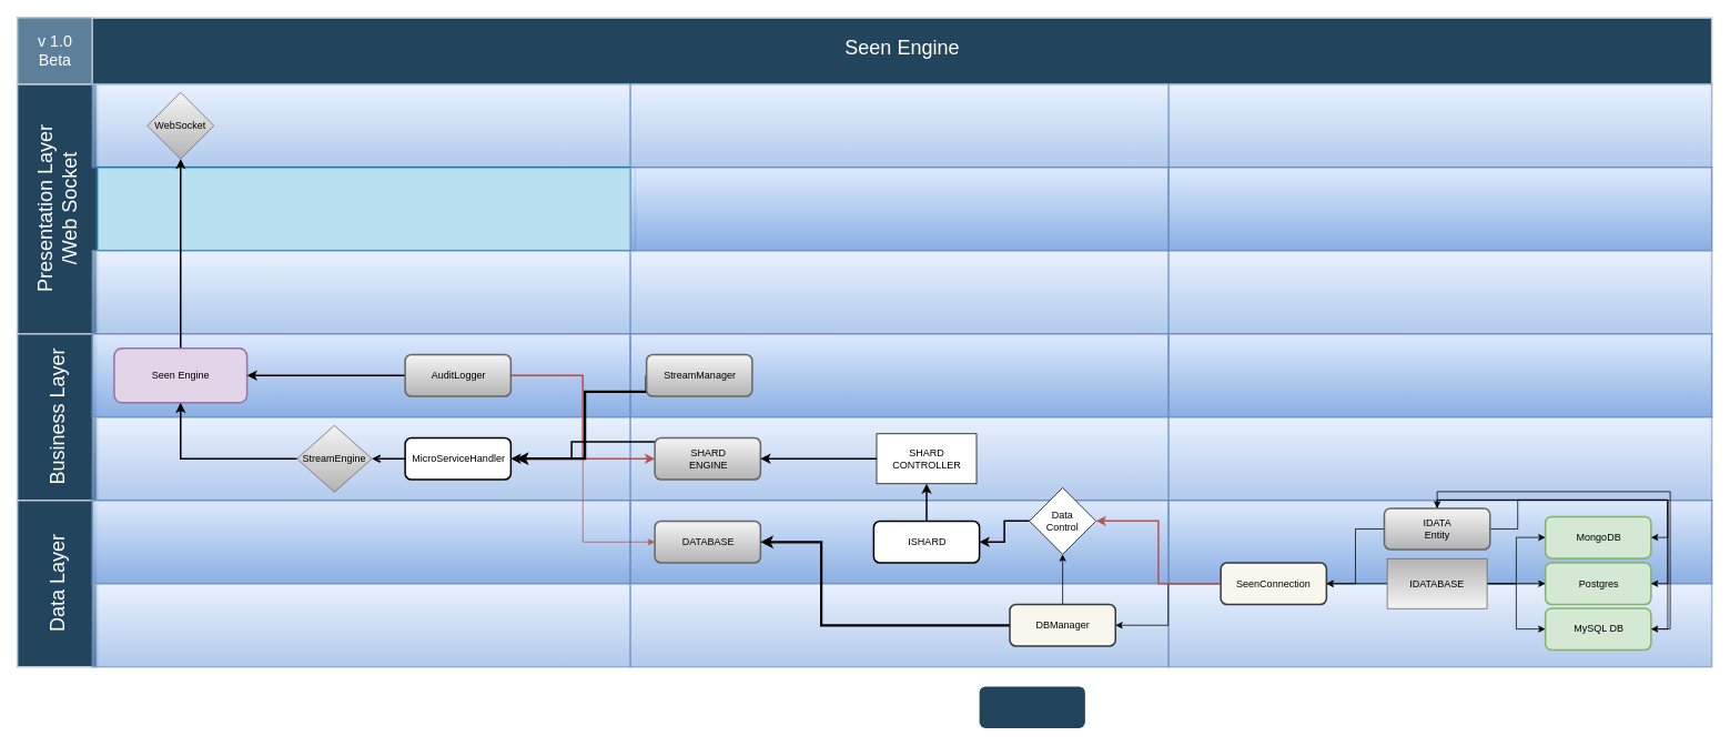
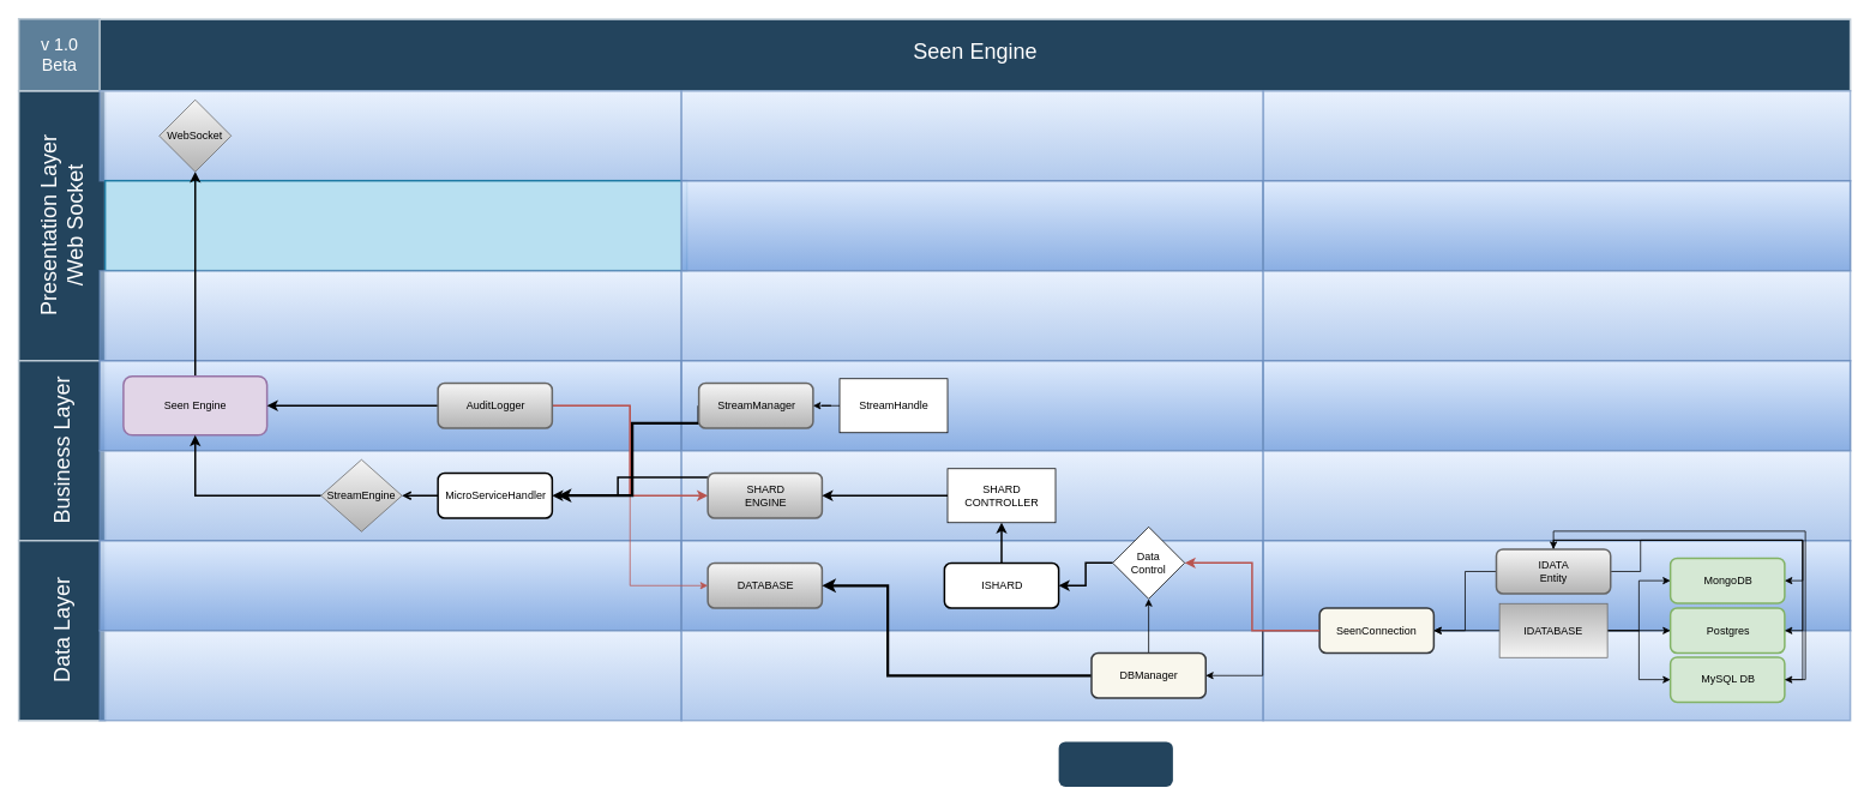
  <mxCell id="0" />
  <mxCell id="1" parent="0" />
  <mxCell id="2" value="Seen Engine&lt;br&gt;" style="strokeColor=#BAC8D3;fillColor=#23445D;fontSize=24;strokeWidth=2;fontFamily=Helvetica;html=1;fontColor=#FFFFFF;fontStyle=0;spacingBottom=8;spacingRight=0;spacingLeft=83;" parent="1" vertex="1"><mxGeometry x="26" y="21" width="2030" height="79.5" as="geometry" /></mxCell>
  <mxCell id="3" value="Presentation Layer&lt;br&gt;/Web Socket" style="strokeColor=#BAC8D3;fillColor=#23445D;fontSize=24;strokeWidth=2;horizontal=0;fontFamily=Helvetica;html=1;fontColor=#FFFFFF;fontStyle=0" parent="1" vertex="1"><mxGeometry x="20" y="100.5" width="96" height="300" as="geometry" /></mxCell>
  <mxCell id="4" value="v 1.0&lt;br&gt;Beta" style="strokeColor=#BAC8D3;fillColor=#5d7f99;fontSize=19;strokeWidth=2;fontFamily=Helvetica;html=1;labelBackgroundColor=none;fontColor=#FFFFFF;" parent="1" vertex="1"><mxGeometry x="20" y="20.5" width="90" height="80" as="geometry" /></mxCell>
  <mxCell id="5" value="Business Layer" style="strokeColor=#BAC8D3;fillColor=#23445D;fontSize=24;strokeWidth=2;horizontal=0;fontFamily=Helvetica;html=1;fontColor=#FFFFFF;fontStyle=0" parent="1" vertex="1"><mxGeometry x="20" y="400.5" width="96" height="200" as="geometry" /></mxCell>
  <mxCell id="6" value="Data Layer" style="strokeColor=#BAC8D3;fillColor=#23445D;fontSize=24;strokeWidth=2;horizontal=0;fontFamily=Helvetica;html=1;fontColor=#FFFFFF;fontStyle=0" parent="1" vertex="1"><mxGeometry x="20" y="600.5" width="96" height="200" as="geometry" /></mxCell>
  <mxCell id="7" value="" style="strokeColor=#6c8ebf;fillColor=#dae8fc;fontSize=18;strokeWidth=2;fontFamily=Helvetica;html=1;opacity=60;gradientColor=#7ea6e0;" parent="1" vertex="1"><mxGeometry x="110" y="100.5" width="646.667" height="100" as="geometry" /></mxCell>
  <mxCell id="8" value="" style="fillColor=#b1ddf0;fontSize=18;strokeWidth=2;fontFamily=Helvetica;html=1;opacity=90;strokeColor=#10739e;" parent="1" vertex="1"><mxGeometry x="116" y="200.4" width="646.667" height="100" as="geometry" /></mxCell>
  <mxCell id="9" value="" style="strokeColor=#6c8ebf;fillColor=#dae8fc;fontSize=18;strokeWidth=2;fontFamily=Helvetica;html=1;opacity=60;gradientColor=#7ea6e0;" parent="1" vertex="1"><mxGeometry x="110" y="300.5" width="646.667" height="100" as="geometry" /></mxCell>
  <mxCell id="10" value="" style="fillColor=#dae8fc;fontSize=18;strokeWidth=2;fontFamily=Helvetica;html=1;opacity=90;gradientColor=#7ea6e0;strokeColor=#6c8ebf;" parent="1" vertex="1"><mxGeometry x="110" y="400.5" width="646.667" height="100" as="geometry" /></mxCell>
  <mxCell id="11" value="" style="strokeColor=#6c8ebf;fillColor=#dae8fc;fontSize=18;strokeWidth=2;fontFamily=Helvetica;html=1;opacity=60;gradientColor=#7ea6e0;" parent="1" vertex="1"><mxGeometry x="110" y="500.5" width="646.667" height="100" as="geometry" /></mxCell>
  <mxCell id="12" value="" style="fillColor=#dae8fc;fontSize=18;strokeWidth=2;fontFamily=Helvetica;html=1;opacity=90;gradientColor=#7ea6e0;strokeColor=#6c8ebf;" parent="1" vertex="1"><mxGeometry x="110" y="600.5" width="646.667" height="100" as="geometry" /></mxCell>
  <mxCell id="13" value="" style="strokeColor=#6c8ebf;fillColor=#dae8fc;fontSize=18;strokeWidth=2;fontFamily=Helvetica;html=1;opacity=60;gradientColor=#7ea6e0;" parent="1" vertex="1"><mxGeometry x="110" y="700.5" width="646.667" height="100" as="geometry" /></mxCell>
  <mxCell id="14" value="" style="strokeColor=#6c8ebf;fillColor=#dae8fc;fontSize=18;strokeWidth=2;fontFamily=Helvetica;html=1;opacity=60;gradientColor=#7ea6e0;" parent="1" vertex="1"><mxGeometry x="756.667" y="100.5" width="647" height="100" as="geometry" /></mxCell>
  <mxCell id="15" value="" style="fillColor=#dae8fc;fontSize=18;strokeWidth=2;fontFamily=Helvetica;html=1;opacity=90;gradientColor=#7ea6e0;strokeColor=#6c8ebf;" parent="1" vertex="1"><mxGeometry x="756.667" y="200.5" width="646.667" height="100" as="geometry" /></mxCell>
  <mxCell id="16" value="" style="strokeColor=#6c8ebf;fillColor=#dae8fc;fontSize=18;strokeWidth=2;fontFamily=Helvetica;html=1;opacity=60;gradientColor=#7ea6e0;" parent="1" vertex="1"><mxGeometry x="756.667" y="300.5" width="646.667" height="100" as="geometry" /></mxCell>
  <mxCell id="17" value="" style="fillColor=#dae8fc;fontSize=18;strokeWidth=2;fontFamily=Helvetica;html=1;opacity=90;gradientColor=#7ea6e0;strokeColor=#6c8ebf;" parent="1" vertex="1"><mxGeometry x="756.667" y="400.5" width="646.667" height="100" as="geometry" /></mxCell>
  <mxCell id="18" value="" style="strokeColor=#6c8ebf;fillColor=#dae8fc;fontSize=18;strokeWidth=2;fontFamily=Helvetica;html=1;opacity=60;gradientColor=#7ea6e0;" parent="1" vertex="1"><mxGeometry x="756.667" y="500.5" width="646.667" height="100" as="geometry" /></mxCell>
  <mxCell id="19" value="" style="fillColor=#dae8fc;fontSize=18;strokeWidth=2;fontFamily=Helvetica;html=1;opacity=90;gradientColor=#7ea6e0;strokeColor=#6c8ebf;" parent="1" vertex="1"><mxGeometry x="756.667" y="600.5" width="646.667" height="100" as="geometry" /></mxCell>
  <mxCell id="20" value="" style="strokeColor=#6c8ebf;fillColor=#dae8fc;fontSize=18;strokeWidth=2;fontFamily=Helvetica;html=1;opacity=60;fontStyle=4;gradientColor=#7ea6e0;" parent="1" vertex="1"><mxGeometry x="756.667" y="700.5" width="646.667" height="100" as="geometry" /></mxCell>
  <mxCell id="21" value="" style="strokeColor=#6c8ebf;fillColor=#dae8fc;fontSize=18;strokeWidth=2;fontFamily=Helvetica;html=1;opacity=60;gradientColor=#7ea6e0;" parent="1" vertex="1"><mxGeometry x="1403.33" y="100.5" width="652.67" height="100" as="geometry" /></mxCell>
  <mxCell id="22" value="" style="fillColor=#dae8fc;fontSize=18;strokeWidth=2;fontFamily=Helvetica;html=1;opacity=90;gradientColor=#7ea6e0;strokeColor=#6c8ebf;" parent="1" vertex="1"><mxGeometry x="1403.33" y="200.5" width="652.67" height="100" as="geometry" /></mxCell>
  <mxCell id="23" value="" style="strokeColor=#6c8ebf;fillColor=#dae8fc;fontSize=18;strokeWidth=2;fontFamily=Helvetica;html=1;opacity=60;gradientColor=#7ea6e0;" parent="1" vertex="1"><mxGeometry x="1403.33" y="300.5" width="652.67" height="100" as="geometry" /></mxCell>
  <mxCell id="24" value="" style="fillColor=#dae8fc;fontSize=18;strokeWidth=2;fontFamily=Helvetica;html=1;opacity=90;gradientColor=#7ea6e0;strokeColor=#6c8ebf;" parent="1" vertex="1"><mxGeometry x="1403.33" y="400.5" width="652.67" height="100" as="geometry" /></mxCell>
  <mxCell id="25" value="" style="strokeColor=#6c8ebf;fillColor=#dae8fc;fontSize=18;strokeWidth=2;fontFamily=Helvetica;html=1;opacity=60;gradientColor=#7ea6e0;" parent="1" vertex="1"><mxGeometry x="1403.33" y="500.5" width="652.67" height="100" as="geometry" /></mxCell>
  <mxCell id="26" value="" style="fillColor=#dae8fc;fontSize=18;strokeWidth=2;fontFamily=Helvetica;html=1;opacity=90;gradientColor=#7ea6e0;strokeColor=#6c8ebf;" parent="1" vertex="1"><mxGeometry x="1403.33" y="600.5" width="652.67" height="100" as="geometry" /></mxCell>
  <mxCell id="27" value="" style="strokeColor=#6c8ebf;fillColor=#dae8fc;fontSize=18;strokeWidth=2;fontFamily=Helvetica;html=1;opacity=60;fontStyle=4;gradientColor=#7ea6e0;" parent="1" vertex="1"><mxGeometry x="1403.33" y="700.5" width="652.67" height="100" as="geometry" /></mxCell>
  <mxCell id="28" style="edgeStyle=orthogonalEdgeStyle;rounded=0;orthogonalLoop=1;jettySize=auto;html=1;entryX=0.5;entryY=1;entryDx=0;entryDy=0;strokeWidth=2;" edge="1" parent="1" source="29" target="50"><mxGeometry relative="1" as="geometry" /></mxCell>
  <mxCell id="29" value="Seen Engine" style="rounded=1;fillColor=#e1d5e7;strokeColor=#9673a6;strokeWidth=2;fontFamily=Helvetica;html=1;" parent="1" vertex="1"><mxGeometry x="136.39" y="417.75" width="159.61" height="65.5" as="geometry" /></mxCell>
  <mxCell id="30" value="DATABASE" style="rounded=1;fillColor=#f5f5f5;strokeColor=#666666;strokeWidth=2;fontFamily=Helvetica;html=1;gradientColor=#b3b3b3;" parent="1" vertex="1"><mxGeometry x="786.005" y="625.5" width="127" height="50" as="geometry" /></mxCell>
  <mxCell id="31" style="edgeStyle=orthogonalEdgeStyle;rounded=0;orthogonalLoop=1;jettySize=auto;html=1;entryX=1;entryY=0.5;entryDx=0;entryDy=0;strokeWidth=2;endArrow=open;" edge="1" parent="1" source="32" target="52"><mxGeometry relative="1" as="geometry" /></mxCell>
  <mxCell id="32" value="MicroServiceHandler" style="rounded=1;strokeWidth=2;fontFamily=Helvetica;html=1;" parent="1" vertex="1"><mxGeometry x="486.005" y="525.5" width="127" height="50" as="geometry" /></mxCell>
  <mxCell id="33" style="edgeStyle=orthogonalEdgeStyle;rounded=0;orthogonalLoop=1;jettySize=auto;html=1;entryX=1;entryY=0.5;entryDx=0;entryDy=0;strokeWidth=2;" edge="1" parent="1" source="36" target="29"><mxGeometry relative="1" as="geometry" /></mxCell>
  <mxCell id="34" style="edgeStyle=orthogonalEdgeStyle;rounded=0;orthogonalLoop=1;jettySize=auto;html=1;entryX=0;entryY=0.5;entryDx=0;entryDy=0;strokeWidth=2;fillColor=#f8cecc;gradientColor=#ea6b66;strokeColor=#b85450;" edge="1" parent="1" source="36" target="41"><mxGeometry relative="1" as="geometry" /></mxCell>
  <mxCell id="35" style="edgeStyle=orthogonalEdgeStyle;rounded=0;orthogonalLoop=1;jettySize=auto;html=1;entryX=0;entryY=0.5;entryDx=0;entryDy=0;fillColor=#f8cecc;gradientColor=#ea6b66;strokeColor=#b85450;" edge="1" parent="1" source="36" target="30"><mxGeometry relative="1" as="geometry" /></mxCell>
  <mxCell id="36" value="AuditLogger" style="rounded=1;fillColor=#f5f5f5;strokeColor=#666666;strokeWidth=2;fontFamily=Helvetica;html=1;gradientColor=#b3b3b3;" parent="1" vertex="1"><mxGeometry x="486.005" y="425.5" width="127" height="50" as="geometry" /></mxCell>
  <mxCell id="37" style="edgeStyle=orthogonalEdgeStyle;rounded=0;orthogonalLoop=1;jettySize=auto;html=1;entryX=0.5;entryY=0;entryDx=0;entryDy=0;strokeWidth=3;exitX=0.5;exitY=0;exitDx=0;exitDy=0;" edge="1" parent="1" source="30" target="30"><mxGeometry relative="1" as="geometry" /></mxCell>
  <mxCell id="38" style="edgeStyle=orthogonalEdgeStyle;rounded=0;orthogonalLoop=1;jettySize=auto;html=1;entryX=1;entryY=0.5;entryDx=0;entryDy=0;strokeWidth=3;" edge="1" parent="1" source="54" target="30"><mxGeometry relative="1" as="geometry"><Array as="points"><mxPoint x="986" y="751" /><mxPoint x="986" y="651" /></Array></mxGeometry></mxCell>
  <mxCell id="39" value="MongoDB" style="rounded=1;fillColor=#d5e8d4;strokeColor=#82b366;strokeWidth=2;fontFamily=Helvetica;html=1;" parent="1" vertex="1"><mxGeometry x="1856.005" y="620" width="127" height="50" as="geometry" /></mxCell>
  <mxCell id="40" style="edgeStyle=orthogonalEdgeStyle;rounded=0;orthogonalLoop=1;jettySize=auto;html=1;entryX=1;entryY=0.5;entryDx=0;entryDy=0;strokeWidth=2;" edge="1" parent="1" source="41" target="32"><mxGeometry relative="1" as="geometry"><Array as="points"><mxPoint x="686" y="530" /><mxPoint x="686" y="550" /></Array></mxGeometry></mxCell>
  <mxCell id="41" value="SHARD&lt;br&gt;ENGINE" style="rounded=1;fillColor=#f5f5f5;strokeColor=#666666;strokeWidth=2;fontFamily=Helvetica;html=1;gradientColor=#b3b3b3;" parent="1" vertex="1"><mxGeometry x="786.009" y="525.5" width="127" height="50" as="geometry" /></mxCell>
  <mxCell id="42" style="edgeStyle=orthogonalEdgeStyle;rounded=0;orthogonalLoop=1;jettySize=auto;html=1;entryX=0.5;entryY=1;entryDx=0;entryDy=0;strokeWidth=2;" edge="1" parent="1" source="43" target="73"><mxGeometry relative="1" as="geometry" /></mxCell>
  <mxCell id="43" value="ISHARD" style="rounded=1;strokeWidth=2;fontFamily=Helvetica;html=1;" parent="1" vertex="1"><mxGeometry x="1049.005" y="625.5" width="127" height="50" as="geometry" /></mxCell>
  <mxCell id="44" value="Postgres" style="rounded=1;fillColor=#d5e8d4;strokeColor=#82b366;strokeWidth=2;fontFamily=Helvetica;html=1;" parent="1" vertex="1"><mxGeometry x="1856.001" y="675.5" width="127" height="50" as="geometry" /></mxCell>
  <mxCell id="45" style="edgeStyle=orthogonalEdgeStyle;rounded=0;orthogonalLoop=1;jettySize=auto;html=1;entryX=1;entryY=0.5;entryDx=0;entryDy=0;" edge="1" parent="1" source="46" target="54"><mxGeometry relative="1" as="geometry" /></mxCell>
  <mxCell id="46" value="SeenConnection" style="rounded=1;strokeWidth=2;fontFamily=Helvetica;html=1;fillColor=#f9f7ed;strokeColor=#36393d;" parent="1" vertex="1"><mxGeometry x="1465.998" y="675.5" width="127" height="50" as="geometry" /></mxCell>
  <mxCell id="47" value="" style="rounded=1;fillColor=#23445D;strokeColor=none;strokeWidth=2;gradientColor=none;fontFamily=Helvetica;html=1;" parent="1" vertex="1"><mxGeometry x="1176.002" y="824" width="127" height="50" as="geometry" /></mxCell>
  <mxCell id="48" style="edgeStyle=orthogonalEdgeStyle;rounded=0;orthogonalLoop=1;jettySize=auto;html=1;entryX=0.5;entryY=0;entryDx=0;entryDy=0;" edge="1" parent="1" source="49" target="64"><mxGeometry relative="1" as="geometry"><Array as="points"><mxPoint x="2006" y="755" /><mxPoint x="2006" y="590" /><mxPoint x="1726" y="590" /></Array></mxGeometry></mxCell>
  <mxCell id="49" value="MySQL DB" style="rounded=1;fillColor=#d5e8d4;strokeColor=#82b366;strokeWidth=2;fontFamily=Helvetica;html=1;" parent="1" vertex="1"><mxGeometry x="1856.002" y="730" width="127" height="50" as="geometry" /></mxCell>
  <mxCell id="50" value="WebSocket" style="rhombus;whiteSpace=wrap;html=1;fillColor=#f5f5f5;strokeColor=#666666;gradientColor=#b3b3b3;" vertex="1" parent="1"><mxGeometry x="176.19" y="110.5" width="80" height="80" as="geometry" /></mxCell>
  <mxCell id="51" style="edgeStyle=orthogonalEdgeStyle;rounded=0;orthogonalLoop=1;jettySize=auto;html=1;entryX=0.5;entryY=1;entryDx=0;entryDy=0;strokeWidth=2;" edge="1" parent="1" source="52" target="29"><mxGeometry relative="1" as="geometry" /></mxCell>
  <mxCell id="52" value="StreamEngine" style="rhombus;whiteSpace=wrap;html=1;fillColor=#f5f5f5;gradientColor=#b3b3b3;strokeColor=#666666;" vertex="1" parent="1"><mxGeometry x="356" y="510.5" width="90" height="80" as="geometry" /></mxCell>
  <mxCell id="53" style="edgeStyle=orthogonalEdgeStyle;rounded=0;orthogonalLoop=1;jettySize=auto;html=1;entryX=0.5;entryY=1;entryDx=0;entryDy=0;" edge="1" parent="1" source="54" target="59"><mxGeometry relative="1" as="geometry" /></mxCell>
  <mxCell id="54" value="DBManager" style="rounded=1;fillColor=#f9f7ed;strokeColor=#36393d;strokeWidth=2;fontFamily=Helvetica;html=1;" parent="1" vertex="1"><mxGeometry x="1212.501" y="725.5" width="127" height="50" as="geometry" /></mxCell>
  <mxCell id="55" style="edgeStyle=orthogonalEdgeStyle;rounded=0;orthogonalLoop=1;jettySize=auto;html=1;entryX=1;entryY=0.5;entryDx=0;entryDy=0;strokeWidth=3;exitX=0;exitY=0.5;exitDx=0;exitDy=0;" edge="1" parent="1" source="56"><mxGeometry relative="1" as="geometry"><mxPoint x="792.012" y="150.5" as="sourcePoint" /><mxPoint x="619.005" y="550.4" as="targetPoint" /><Array as="points"><mxPoint x="776" y="470" /><mxPoint x="702" y="470" /><mxPoint x="702" y="550" /></Array></mxGeometry></mxCell>
  <mxCell id="56" value="StreamManager" style="rounded=1;fillColor=#f5f5f5;strokeColor=#666666;strokeWidth=2;gradientColor=#b3b3b3;fontFamily=Helvetica;html=1;" vertex="1" parent="1"><mxGeometry x="776.002" y="425.5" width="127" height="50" as="geometry" /></mxCell>
  <mxCell id="57" value="" style="edgeStyle=orthogonalEdgeStyle;rounded=0;orthogonalLoop=1;jettySize=auto;html=1;entryX=1;entryY=0.5;entryDx=0;entryDy=0;strokeWidth=2;fillColor=#f8cecc;gradientColor=#ea6b66;strokeColor=#b85450;" edge="1" parent="1" source="46" target="59"><mxGeometry relative="1" as="geometry"><mxPoint x="1466" y="701" as="sourcePoint" /><mxPoint x="1176" y="751" as="targetPoint" /></mxGeometry></mxCell>
  <mxCell id="58" style="edgeStyle=orthogonalEdgeStyle;rounded=0;orthogonalLoop=1;jettySize=auto;html=1;entryX=1;entryY=0.5;entryDx=0;entryDy=0;strokeWidth=2;" edge="1" parent="1" source="59" target="43"><mxGeometry relative="1" as="geometry" /></mxCell>
  <mxCell id="59" value="Data &lt;br&gt;Control" style="rhombus;whiteSpace=wrap;html=1;" vertex="1" parent="1"><mxGeometry x="1236" y="585.25" width="80" height="80" as="geometry" /></mxCell>
  <mxCell id="60" style="edgeStyle=orthogonalEdgeStyle;rounded=0;orthogonalLoop=1;jettySize=auto;html=1;entryX=1;entryY=0.5;entryDx=0;entryDy=0;" edge="1" parent="1" source="64" target="39"><mxGeometry relative="1" as="geometry" /></mxCell>
  <mxCell id="61" style="edgeStyle=orthogonalEdgeStyle;rounded=0;orthogonalLoop=1;jettySize=auto;html=1;entryX=1;entryY=0.5;entryDx=0;entryDy=0;" edge="1" parent="1" source="64" target="44"><mxGeometry relative="1" as="geometry"><Array as="points"><mxPoint x="1726" y="600" /><mxPoint x="2003" y="600" /><mxPoint x="2003" y="701" /></Array></mxGeometry></mxCell>
  <mxCell id="62" style="edgeStyle=orthogonalEdgeStyle;rounded=0;orthogonalLoop=1;jettySize=auto;html=1;entryX=1;entryY=0.5;entryDx=0;entryDy=0;" edge="1" parent="1" source="64" target="49"><mxGeometry relative="1" as="geometry"><Array as="points"><mxPoint x="1726" y="600" /><mxPoint x="2003" y="600" /><mxPoint x="2003" y="755" /></Array></mxGeometry></mxCell>
  <mxCell id="63" style="edgeStyle=orthogonalEdgeStyle;rounded=0;orthogonalLoop=1;jettySize=auto;html=1;entryX=1;entryY=0.5;entryDx=0;entryDy=0;" edge="1" parent="1" source="64" target="46"><mxGeometry relative="1" as="geometry" /></mxCell>
  <mxCell id="64" value="IDATA&lt;br&gt;Entity" style="rounded=1;fillColor=#f5f5f5;strokeColor=#666666;strokeWidth=2;fontFamily=Helvetica;html=1;gradientColor=#b3b3b3;" parent="1" vertex="1"><mxGeometry x="1662.5" y="610" width="127" height="49.5" as="geometry" /></mxCell>
+ <mxCell id="65" style="edgeStyle=orthogonalEdgeStyle;rounded=0;orthogonalLoop=1;jettySize=auto;html=1;entryX=1;entryY=0.5;entryDx=0;entryDy=0;" edge="1" parent="1" source="66" target="56"><mxGeometry relative="1" as="geometry" /></mxCell>
+ <mxCell id="66" value="StreamHandle" style="rounded=0;whiteSpace=wrap;html=1;" vertex="1" parent="1"><mxGeometry x="932.5" y="420.5" width="120" height="60" as="geometry" /></mxCell>
  <mxCell id="67" style="edgeStyle=orthogonalEdgeStyle;rounded=0;orthogonalLoop=1;jettySize=auto;html=1;entryX=0;entryY=0.5;entryDx=0;entryDy=0;" edge="1" parent="1" source="71" target="44"><mxGeometry relative="1" as="geometry" /></mxCell>
  <mxCell id="68" style="edgeStyle=orthogonalEdgeStyle;rounded=0;orthogonalLoop=1;jettySize=auto;html=1;entryX=0;entryY=0.5;entryDx=0;entryDy=0;" edge="1" parent="1" source="71" target="39"><mxGeometry relative="1" as="geometry" /></mxCell>
  <mxCell id="69" style="edgeStyle=orthogonalEdgeStyle;rounded=0;orthogonalLoop=1;jettySize=auto;html=1;entryX=0;entryY=0.5;entryDx=0;entryDy=0;" edge="1" parent="1" source="71" target="49"><mxGeometry relative="1" as="geometry" /></mxCell>
  <mxCell id="70" style="edgeStyle=orthogonalEdgeStyle;rounded=0;orthogonalLoop=1;jettySize=auto;html=1;entryX=1;entryY=0.5;entryDx=0;entryDy=0;" edge="1" parent="1" source="71" target="46"><mxGeometry relative="1" as="geometry" /></mxCell>
  <mxCell id="71" value="IDATABASE" style="rounded=0;whiteSpace=wrap;html=1;fillColor=#f5f5f5;gradientColor=#b3b3b3;strokeColor=#666666;direction=west;" vertex="1" parent="1"><mxGeometry x="1666" y="670.5" width="120" height="60" as="geometry" /></mxCell>
  <mxCell id="72" style="edgeStyle=orthogonalEdgeStyle;rounded=0;orthogonalLoop=1;jettySize=auto;html=1;entryX=1;entryY=0.5;entryDx=0;entryDy=0;strokeWidth=2;" edge="1" parent="1" source="73" target="41"><mxGeometry relative="1" as="geometry" /></mxCell>
  <mxCell id="73" value="SHARD&lt;br&gt;CONTROLLER" style="rounded=0;whiteSpace=wrap;html=1;" vertex="1" parent="1"><mxGeometry x="1052.5" y="520.5" width="120" height="60" as="geometry" /></mxCell>
